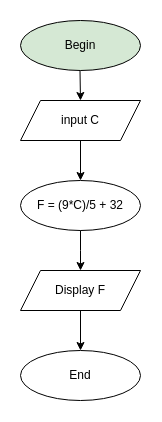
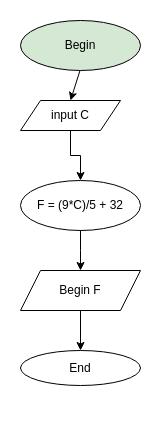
  <mxCell id="0" />
  <mxCell id="1" parent="0" />
  <mxCell id="2" value="Begin" style="ellipse;whiteSpace=wrap;html=1;fillColor=#d5e8d4;" vertex="1" parent="1"><mxGeometry x="20" y="20" width="120" height="50" as="geometry" /></mxCell>
- <mxCell id="3" value="input C" style="shape=parallelogram;perimeter=parallelogramPerimeter;whiteSpace=wrap;html=1;fixedSize=1;" vertex="1" parent="1"><mxGeometry x="20" y="100" width="120" height="40" as="geometry" /></mxCell>
- <mxCell id="4" value="Display F" style="shape=parallelogram;perimeter=parallelogramPerimeter;whiteSpace=wrap;html=1;fixedSize=1;" vertex="1" parent="1"><mxGeometry x="20" y="270" width="120" height="40" as="geometry" /></mxCell>
+ <mxCell id="3" value="input C" style="shape=parallelogram;perimeter=parallelogramPerimeter;whiteSpace=wrap;html=1;fixedSize=1;" vertex="1" parent="1"><mxGeometry x="20" y="100" width="100" height="30" as="geometry" /></mxCell>
+ <mxCell id="4" value="Begin F" style="shape=parallelogram;perimeter=parallelogramPerimeter;whiteSpace=wrap;html=1;fixedSize=1;" vertex="1" parent="1"><mxGeometry x="20" y="270" width="120" height="40" as="geometry" /></mxCell>
  <mxCell id="5" value="" style="edgeStyle=orthogonalEdgeStyle;rounded=0;orthogonalLoop=1;jettySize=auto;html=1;exitX=0.5;exitY=1;exitDx=0;exitDy=0;entryX=0.5;entryY=0;entryDx=0;entryDy=0;" edge="1" parent="1" source="3" target="6"><mxGeometry relative="1" as="geometry"><mxPoint x="100" y="160" as="sourcePoint" /><mxPoint x="90" y="180" as="targetPoint" /><Array as="points" /></mxGeometry></mxCell>
  <mxCell id="6" value="F = (9*C)/5 + 32" style="ellipse;whiteSpace=wrap;html=1;" vertex="1" parent="1"><mxGeometry x="20" y="180" width="120" height="50" as="geometry" /></mxCell>
- <mxCell id="7" value="End" style="ellipse;whiteSpace=wrap;html=1;" vertex="1" parent="1"><mxGeometry x="20" y="350" width="120" height="50" as="geometry" /></mxCell>
+ <mxCell id="7" value="End" style="ellipse;whiteSpace=wrap;html=1;" vertex="1" parent="1"><mxGeometry x="20" y="350" width="120" height="35" as="geometry" /></mxCell>
  <mxCell id="8" value="" style="endArrow=classic;html=1;rounded=0;exitX=0.5;exitY=1;exitDx=0;exitDy=0;entryX=0.5;entryY=0;entryDx=0;entryDy=0;" edge="1" parent="1" source="4" target="7"><mxGeometry width="50" height="50" relative="1" as="geometry"><mxPoint x="130" y="290" as="sourcePoint" /><mxPoint x="70" y="340" as="targetPoint" /></mxGeometry></mxCell>
  <mxCell id="9" value="" style="endArrow=classic;html=1;rounded=0;exitX=0.5;exitY=1;exitDx=0;exitDy=0;" edge="1" parent="1" source="6"><mxGeometry width="50" height="50" relative="1" as="geometry"><mxPoint x="80" y="240" as="sourcePoint" /><mxPoint x="80" y="270" as="targetPoint" /><Array as="points"><mxPoint x="80" y="250" /></Array></mxGeometry></mxCell>
  <mxCell id="10" value="" style="endArrow=classic;html=1;rounded=0;exitX=0.5;exitY=1;exitDx=0;exitDy=0;entryX=0.5;entryY=0;entryDx=0;entryDy=0;" edge="1" parent="1" target="3"><mxGeometry width="50" height="50" relative="1" as="geometry"><mxPoint x="79.5" y="70" as="sourcePoint" /><mxPoint x="79.5" y="110" as="targetPoint" /></mxGeometry></mxCell>
